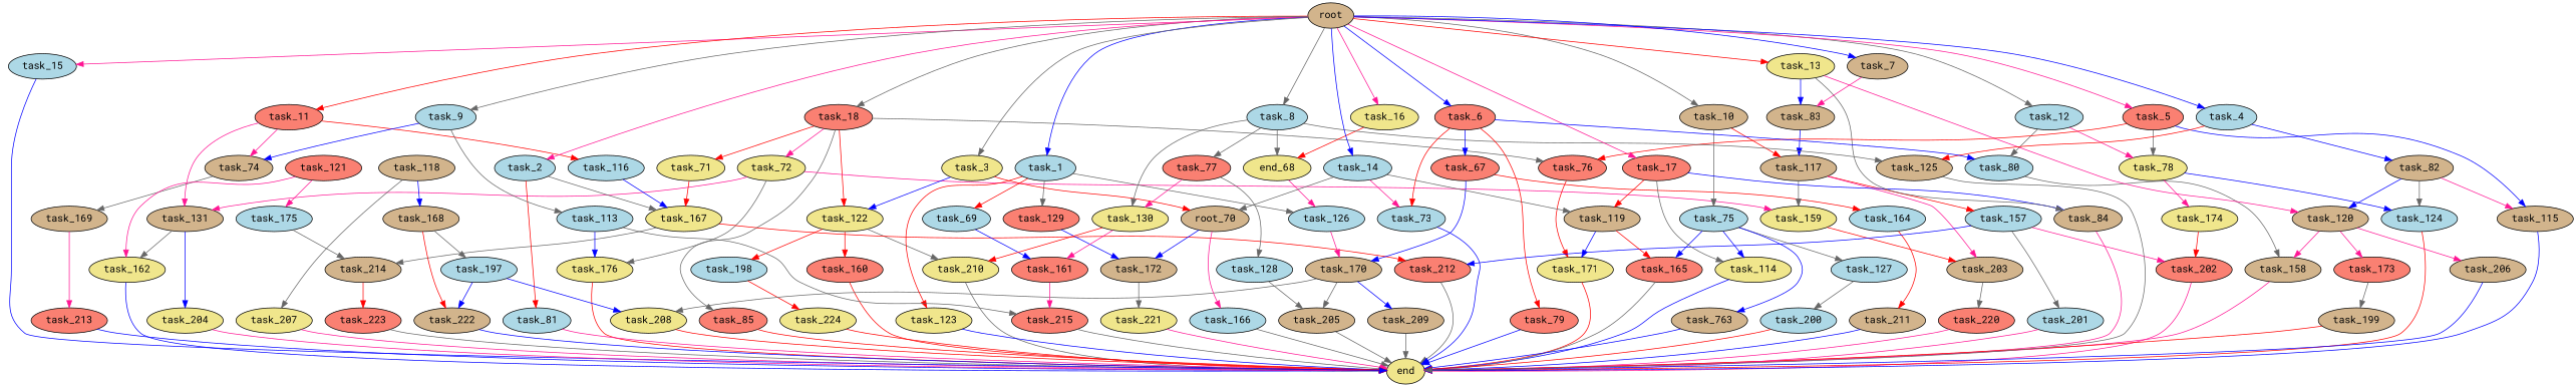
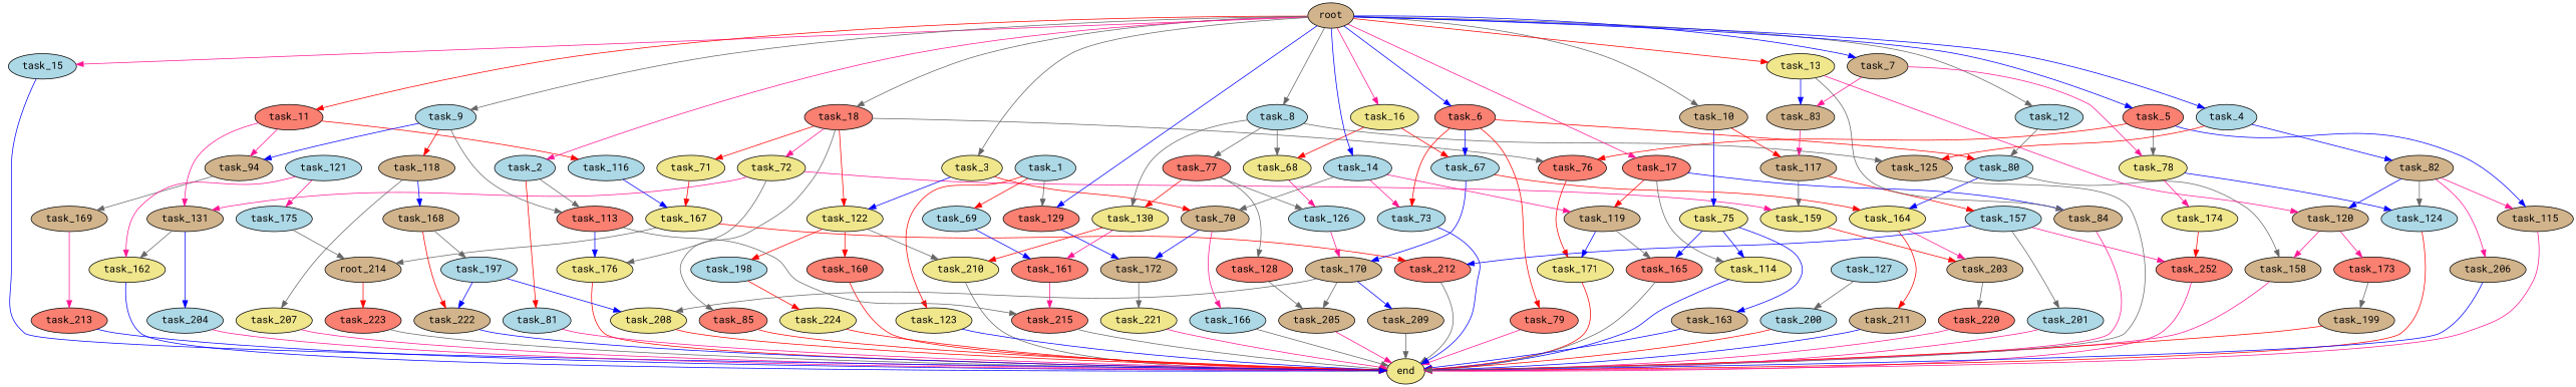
  digraph {
    fontname="Roboto Mono"
    node [fillcolor=tan fontname="Roboto Mono" style=filled]
    edge [color=gray40 fontname="Roboto Mono"]
    task_223 [fillcolor=salmon]
-   task_214
+   task_214 [label=root_214]
    end [fillcolor=khaki]
    task_171 [fillcolor=khaki]
    task_207 [fillcolor=khaki]
    task_15 [fillcolor=lightblue]
-   task_128 [fillcolor=lightblue]
+   task_128 [fillcolor=salmon]
    task_205
    task_114 [fillcolor=khaki]
    task_18 [fillcolor=salmon]
    task_85 [fillcolor=salmon]
    task_122 [fillcolor=khaki]
    task_72 [fillcolor=khaki]
    task_76 [fillcolor=salmon]
    task_71 [fillcolor=khaki]
    task_210 [fillcolor=khaki]
    task_160 [fillcolor=salmon]
    task_198 [fillcolor=lightblue]
    task_176 [fillcolor=khaki]
    task_131
    task_159 [fillcolor=khaki]
    task_167 [fillcolor=khaki]
    task_209
    task_16 [fillcolor=khaki]
-   task_68 [fillcolor=khaki label=end_68]
-   task_67 [fillcolor=salmon]
+   task_68 [fillcolor=khaki]
+   task_67 [fillcolor=lightblue]
    task_126 [fillcolor=lightblue]
    task_170
-   task_164 [fillcolor=lightblue]
+   task_164 [fillcolor=khaki]
    task_162 [fillcolor=khaki]
-   task_74
+   task_74 [label=task_94]
    task_169
-   task_121 [fillcolor=salmon]
+   task_121 [fillcolor=lightblue]
    task_175 [fillcolor=lightblue]
    task_213 [fillcolor=salmon]
    task_158
    task_1 [fillcolor=lightblue]
    task_123 [fillcolor=khaki]
    task_69 [fillcolor=lightblue]
    task_129 [fillcolor=salmon]
    task_161 [fillcolor=salmon]
    task_172
    task_220 [fillcolor=salmon]
    task_83
    task_117
    task_157 [fillcolor=lightblue]
    task_84
    task_11 [fillcolor=salmon]
    task_116 [fillcolor=lightblue]
-   task_204 [fillcolor=khaki]
+   task_204 [fillcolor=lightblue]
    task_2 [fillcolor=lightblue]
    task_81 [fillcolor=lightblue]
-   task_113 [fillcolor=lightblue]
+   task_113 [fillcolor=salmon]
    task_215 [fillcolor=salmon]
    task_10
-   task_75 [fillcolor=lightblue]
+   task_75 [fillcolor=khaki]
    task_127 [fillcolor=lightblue]
    task_165 [fillcolor=salmon]
-   task_163 [label=task_763]
+   task_163
    task_200 [fillcolor=lightblue]
    task_211
    task_166 [fillcolor=lightblue]
    task_224 [fillcolor=khaki]
    task_203
    task_17 [fillcolor=salmon]
    task_119
    task_174 [fillcolor=khaki]
-   task_202 [fillcolor=salmon]
+   task_202 [fillcolor=salmon label=task_252]
    task_199
    task_221 [fillcolor=khaki]
    task_208 [fillcolor=khaki]
    task_197 [fillcolor=lightblue]
    task_222
    task_201 [fillcolor=lightblue]
    task_212 [fillcolor=salmon]
    task_12 [fillcolor=lightblue]
    task_80 [fillcolor=lightblue]
    task_77 [fillcolor=salmon]
    task_130 [fillcolor=khaki]
-   task_70 [label=root_70]
+   task_70
    task_9 [fillcolor=lightblue]
    task_118
    task_168
    task_78 [fillcolor=khaki]
    task_124 [fillcolor=lightblue]
    task_79 [fillcolor=salmon]
    task_206
    task_13 [fillcolor=khaki]
    task_120
    task_173 [fillcolor=salmon]
    task_82
    task_115
    task_3 [fillcolor=khaki]
    task_5 [fillcolor=salmon]
    task_8 [fillcolor=lightblue]
    task_125
    task_73 [fillcolor=lightblue]
    task_14 [fillcolor=lightblue]
    task_4 [fillcolor=lightblue]
    root
    task_6 [fillcolor=salmon]
    task_7
    task_223 -> end
    task_214 -> task_223 [color=red]
    task_171 -> end [color=red]
    task_207 -> end [color=deeppink]
    task_15 -> end [color=blue]
    task_128 -> task_205
-   task_205 -> end
+   task_205 -> end [color=deeppink]
    task_114 -> end [color=blue]
    task_18 -> task_85
    task_18 -> task_122 [color=red]
    task_18 -> task_72 [color=deeppink]
    task_18 -> task_76
    task_18 -> task_71 [color=red]
    task_85 -> end [color=red]
    task_122 -> task_210
    task_122 -> task_160 [color=red]
    task_122 -> task_198 [color=red]
    task_72 -> task_176
    task_72 -> task_131 [color=deeppink]
    task_72 -> task_159 [color=deeppink]
    task_76 -> task_171 [color=red]
    task_71 -> task_167 [color=red]
    task_210 -> end
    task_160 -> end [color=red]
    task_198 -> task_224 [color=red]
    task_176 -> end [color=red]
    task_131 -> task_162
    task_131 -> task_204 [color=blue]
    task_159 -> task_203 [color=red]
    task_167 -> task_214
    task_167 -> task_212 [color=red]
    task_209 -> end
    task_16 -> task_68 [color=red]
+   task_16 -> task_67 [color=red]
    task_68 -> task_126 [color=deeppink]
    task_67 -> task_170 [color=blue]
    task_67 -> task_164 [color=red]
    task_126 -> task_170 [color=deeppink]
    task_170 -> task_205
    task_170 -> task_209 [color=blue]
    task_170 -> task_208
    task_164 -> task_211 [color=red]
-   task_117 -> task_203 [color=deeppink]
+   task_164 -> task_203 [color=deeppink]
    task_162 -> end [color=blue]
    task_74 -> task_169
    task_169 -> task_213 [color=deeppink]
    task_121 -> task_162 [color=deeppink]
    task_121 -> task_175 [color=deeppink]
    task_175 -> task_214
    task_213 -> end [color=blue]
    task_158 -> end [color=deeppink]
-   task_1 -> task_126
+   task_77 -> task_126
    task_1 -> task_123 [color=red]
    task_1 -> task_69 [color=red]
    task_1 -> task_129
    task_123 -> end [color=blue]
    task_69 -> task_161 [color=blue]
    task_129 -> task_172 [color=blue]
    task_161 -> task_215 [color=deeppink]
    task_172 -> task_221
    task_220 -> end [color=deeppink]
-   task_83 -> task_117 [color=blue]
+   task_83 -> task_117 [color=deeppink]
    task_117 -> task_159
    task_117 -> task_157 [color=red]
    task_157 -> task_202 [color=deeppink]
    task_157 -> task_201
    task_157 -> task_212 [color=blue]
    task_84 -> end [color=deeppink]
    task_11 -> task_131 [color=deeppink]
    task_11 -> task_74 [color=deeppink]
    task_11 -> task_116 [color=red]
    task_116 -> task_167 [color=blue]
    task_204 -> end [color=deeppink]
    task_2 -> task_81 [color=red]
-   task_2 -> task_167
+   task_2 -> task_113
    task_81 -> end [color=deeppink]
    task_113 -> task_176 [color=blue]
    task_113 -> task_215
    task_215 -> end
    task_10 -> task_117 [color=red]
-   task_10 -> task_75
+   task_10 -> task_75 [color=blue]
    task_75 -> task_114 [color=blue]
-   task_75 -> task_127
    task_75 -> task_165 [color=blue]
    task_75 -> task_163 [color=blue]
    task_127 -> task_200
    task_165 -> end
    task_163 -> end [color=blue]
    task_200 -> end [color=red]
    task_211 -> end [color=blue]
    task_166 -> end
    task_224 -> end [color=red]
    task_203 -> task_220
    task_17 -> task_114
    task_17 -> task_84 [color=blue]
    task_17 -> task_119 [color=red]
    task_119 -> task_171 [color=blue]
-   task_119 -> task_165 [color=red]
+   task_119 -> task_165
    task_174 -> task_202 [color=red]
    task_202 -> end [color=deeppink]
    task_199 -> end [color=red]
    task_221 -> end [color=deeppink]
    task_208 -> end [color=red]
    task_197 -> task_208 [color=blue]
    task_197 -> task_222 [color=blue]
    task_222 -> end [color=blue]
    task_201 -> end [color=deeppink]
    task_212 -> end
    task_12 -> task_80
+   task_80 -> task_164 [color=blue]
    task_80 -> task_158
    task_77 -> task_128
-   task_77 -> task_130 [color=deeppink]
+   task_77 -> task_130 [color=red]
    task_130 -> task_210 [color=red]
    task_130 -> task_161 [color=deeppink]
    task_70 -> task_172 [color=blue]
    task_70 -> task_166 [color=deeppink]
    task_9 -> task_74 [color=blue]
    task_9 -> task_113
+   task_9 -> task_118 [color=red]
    task_118 -> task_207
    task_118 -> task_168 [color=blue]
    task_168 -> task_197
    task_168 -> task_222 [color=red]
    task_78 -> task_174 [color=deeppink]
    task_78 -> task_124 [color=blue]
    task_124 -> end [color=red]
-   task_79 -> end [color=blue]
+   task_79 -> end [color=deeppink]
    task_206 -> end [color=blue]
    task_13 -> task_83 [color=blue]
    task_13 -> task_84
    task_13 -> task_120 [color=deeppink]
    task_120 -> task_158 [color=deeppink]
-   task_120 -> task_206 [color=deeppink]
+   task_82 -> task_206 [color=deeppink]
    task_120 -> task_173 [color=deeppink]
    task_173 -> task_199
    task_82 -> task_124
    task_82 -> task_120 [color=blue]
    task_82 -> task_115 [color=deeppink]
-   task_115 -> end [color=blue]
+   task_115 -> end [color=deeppink]
    task_3 -> task_122 [color=blue]
    task_3 -> task_70 [color=red]
    task_5 -> task_76 [color=red]
    task_5 -> task_78
    task_5 -> task_115 [color=blue]
    task_8 -> task_68
    task_8 -> task_77
    task_8 -> task_130
    task_8 -> task_125
    task_125 -> end
    task_73 -> end [color=blue]
-   task_14 -> task_119
+   task_14 -> task_119 [color=deeppink]
    task_14 -> task_70
    task_14 -> task_73 [color=deeppink]
    task_4 -> task_82 [color=blue]
    task_4 -> task_125 [color=red]
    root -> task_15 [color=deeppink]
    root -> task_18
    root -> task_16 [color=deeppink]
-   root -> task_1 [color=blue]
+   root -> task_129 [color=blue]
    root -> task_11 [color=red]
    root -> task_2 [color=deeppink]
    root -> task_10
    root -> task_17 [color=deeppink]
    root -> task_12
    root -> task_9
    root -> task_13 [color=red]
    root -> task_3
-   root -> task_5 [color=deeppink]
+   root -> task_5 [color=blue]
    root -> task_8
    root -> task_14 [color=blue]
    root -> task_4 [color=blue]
    root -> task_6 [color=blue]
    root -> task_7 [color=blue]
    task_6 -> task_67 [color=blue]
-   task_6 -> task_80 [color=blue]
+   task_6 -> task_80 [color=red]
    task_6 -> task_79 [color=red]
    task_6 -> task_73 [color=red]
    task_7 -> task_83 [color=deeppink]
-   task_12 -> task_78 [color=deeppink]
+   task_7 -> task_78 [color=deeppink]
  }
